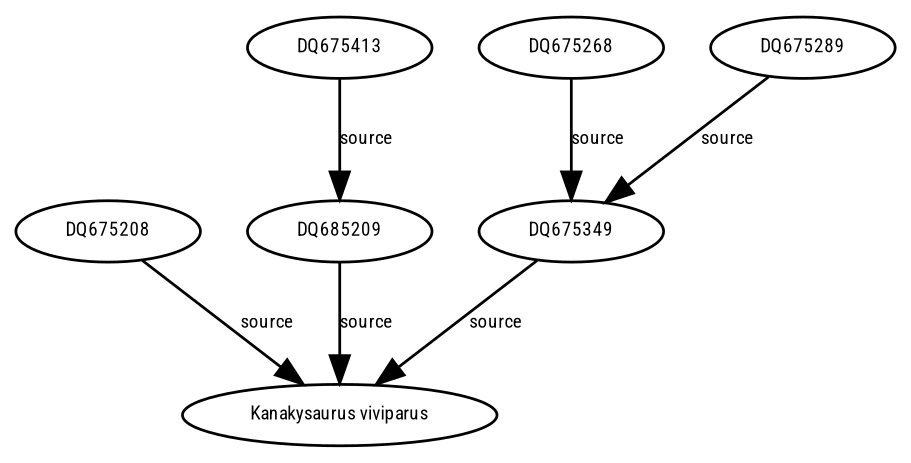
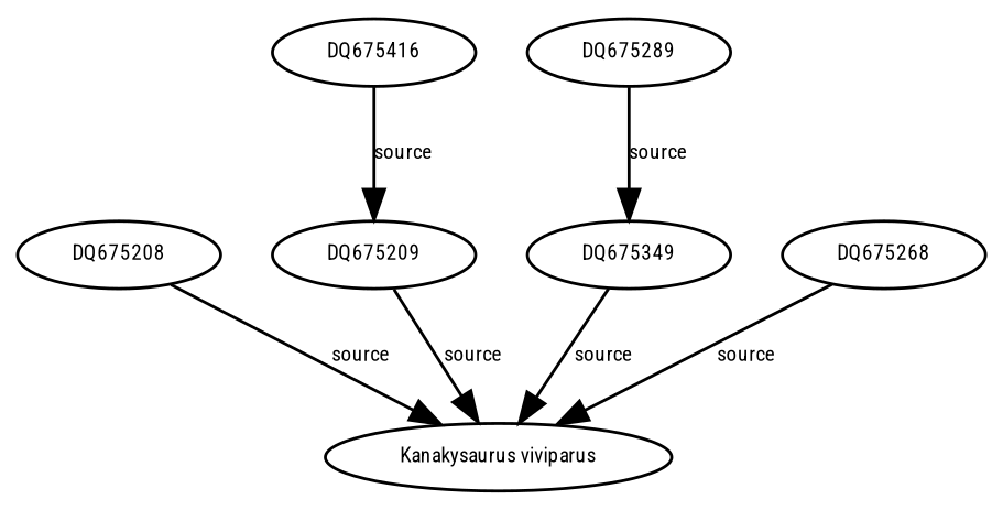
  digraph {
    fontname="Roboto Condensed"
    node [fontname="Roboto Condensed" fontsize=7]
    edge [fontname="Roboto Condensed" fontsize=7]
    n1 [height=0.27433100247 label="Kanakysaurus viviparus" width=0.27433100247]
    n2 [height=0.27433100247 label=DQ675208 width=0.27433100247]
-   n3 [height=0.27433100247 label=DQ685209 width=0.27433100247]
-   n4 [height=0.27433100247 label=DQ675413 width=0.27433100247]
+   n3 [height=0.27433100247 label=DQ675209 width=0.27433100247]
+   n4 [height=0.27433100247 label=DQ675416 width=0.27433100247]
    n5 [height=0.27433100247 label=DQ675349 width=0.27433100247]
    n6 [height=0.27433100247 label=DQ675268 width=0.27433100247]
    n7 [height=0.27433100247 label=DQ675289 width=0.27433100247]
    n2 -> n1 [label=source]
    n3 -> n1 [label=source]
    n4 -> n3 [label=source]
    n5 -> n1 [label=source]
-   n6 -> n5 [label=source]
+   n6 -> n1 [label=source]
    n7 -> n5 [label=source]
  }
